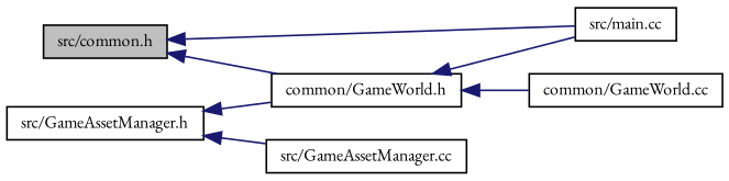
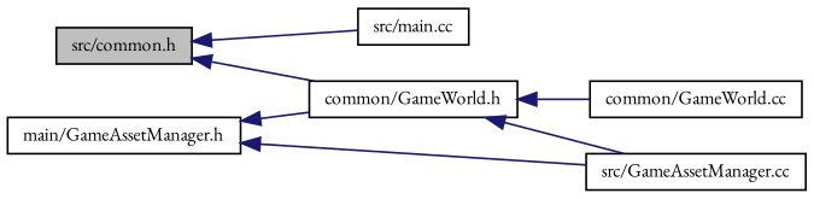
  digraph {
    fontname="EB Garamond"
    rankdir=LR
    node [color=black fillcolor=white fontname="EB Garamond" fontsize=10 shape=record style=filled]
    edge [color=midnightblue dir=back fontname="EB Garamond" fontsize=10 labelfontname=Helvetica labelfontsize=10 style=solid]
    n1 [fillcolor=grey75 fontcolor=black height=0.2 label="src/common.h" width=0.4]
    n2 [height=0.2 label="common/GameWorld.h" width=0.4]
    n3 [height=0.2 label="src/main.cc" width=0.4]
-   n4 [height=0.2 label="src/GameAssetManager.h" width=0.4]
+   n4 [height=0.2 label="main/GameAssetManager.h" width=0.4]
    n5 [height=0.2 label="src/GameAssetManager.cc" width=0.4]
    n6 [height=0.2 label="common/GameWorld.cc" width=0.4]
    n1 -> n2
    n1 -> n3
-   n2 -> n3
+   n2 -> n5
    n2 -> n6
    n4 -> n2
    n4 -> n5
  }
